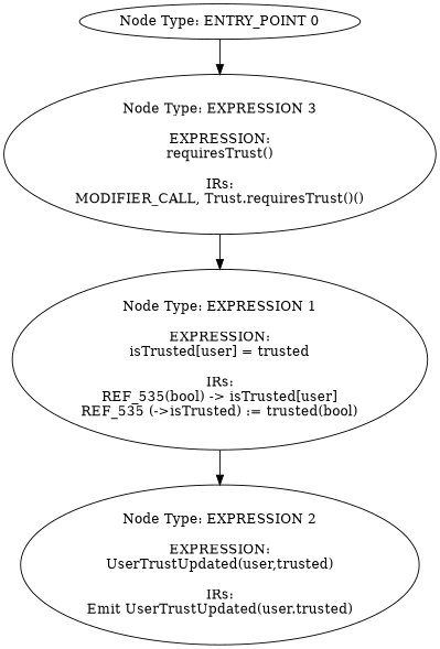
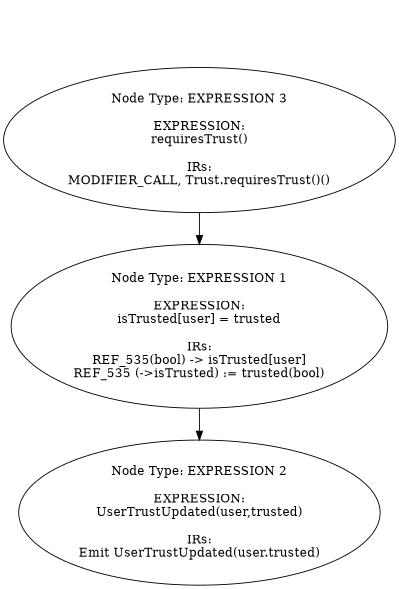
  digraph {
-   n1 [label="Node Type: ENTRY_POINT 0\n"]
    n2 [label="Node Type: EXPRESSION 3\n\nEXPRESSION:\nrequiresTrust()\n\nIRs:\nMODIFIER_CALL, Trust.requiresTrust()()"]
    n3 [label="Node Type: EXPRESSION 1\n\nEXPRESSION:\nisTrusted[user] = trusted\n\nIRs:\nREF_535(bool) -> isTrusted[user]\nREF_535 (->isTrusted) := trusted(bool)"]
    n4 [label="Node Type: EXPRESSION 2\n\nEXPRESSION:\nUserTrustUpdated(user,trusted)\n\nIRs:\nEmit UserTrustUpdated(user.trusted)"]
-   n1 -> n2
    n2 -> n3
    n3 -> n4
  }
